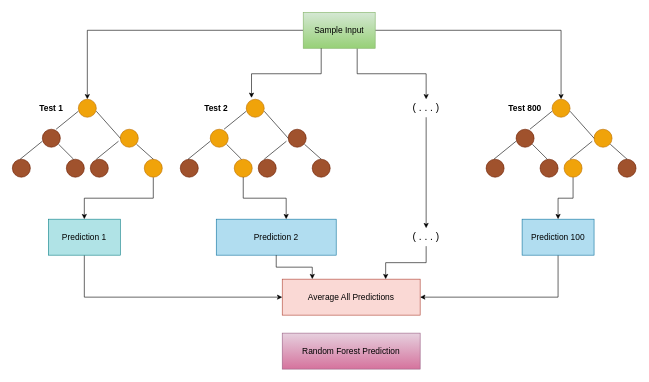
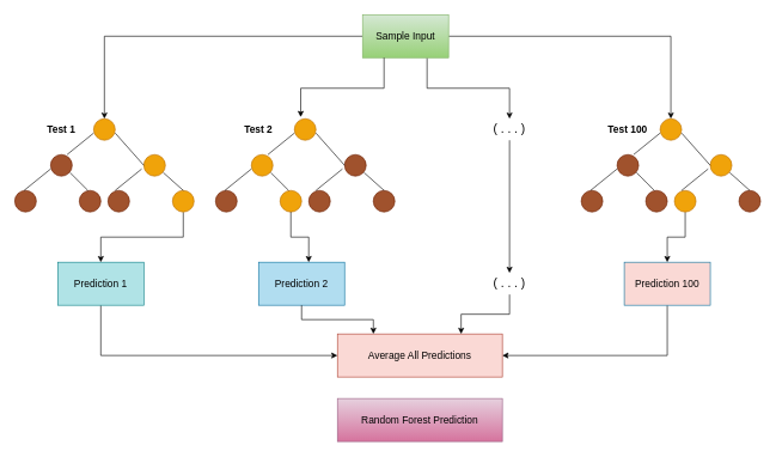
  <mxCell id="0" />
  <mxCell id="1" parent="0" />
  <mxCell id="2" value="&lt;font style=&quot;font-size: 14px;&quot;&gt;Random Forest Prediction&lt;/font&gt;" style="rounded=0;whiteSpace=wrap;html=1;fillColor=#e6d0de;gradientColor=#d5739d;strokeColor=#996185;" vertex="1" parent="1"><mxGeometry x="470" y="555" width="230" height="60" as="geometry" /></mxCell>
  <mxCell id="3" value="&lt;font style=&quot;font-size: 14px;&quot;&gt;Average All Predictions&lt;/font&gt;" style="rounded=0;whiteSpace=wrap;html=1;fillColor=#fad9d5;strokeColor=#ae4132;" vertex="1" parent="1"><mxGeometry x="470" y="465" width="230" height="60" as="geometry" /></mxCell>
  <mxCell id="4" style="edgeStyle=orthogonalEdgeStyle;rounded=0;orthogonalLoop=1;jettySize=auto;html=1;exitX=0.5;exitY=1;exitDx=0;exitDy=0;entryX=0;entryY=0.5;entryDx=0;entryDy=0;" edge="1" parent="1" source="5" target="3"><mxGeometry relative="1" as="geometry" /></mxCell>
  <mxCell id="5" value="&lt;font style=&quot;font-size: 14px;&quot;&gt;Prediction 1&lt;/font&gt;" style="rounded=0;whiteSpace=wrap;html=1;fillColor=#b0e3e6;strokeColor=#0e8088;" vertex="1" parent="1"><mxGeometry x="80" y="365" width="120" height="60" as="geometry" /></mxCell>
- <mxCell id="6" value="&lt;font style=&quot;font-size: 14px;&quot;&gt;Prediction 2&lt;/font&gt;" style="rounded=0;whiteSpace=wrap;html=1;fillColor=#b1ddf0;strokeColor=#10739e;" vertex="1" parent="1"><mxGeometry x="360" y="365" width="200" height="60" as="geometry" /></mxCell>
+ <mxCell id="6" value="&lt;font style=&quot;font-size: 14px;&quot;&gt;Prediction 2&lt;/font&gt;" style="rounded=0;whiteSpace=wrap;html=1;fillColor=#b1ddf0;strokeColor=#10739e;" vertex="1" parent="1"><mxGeometry x="360" y="365" width="120" height="60" as="geometry" /></mxCell>
  <mxCell id="7" style="edgeStyle=orthogonalEdgeStyle;rounded=0;orthogonalLoop=1;jettySize=auto;html=1;exitX=0.5;exitY=1;exitDx=0;exitDy=0;entryX=1;entryY=0.5;entryDx=0;entryDy=0;" edge="1" parent="1" source="8" target="3"><mxGeometry relative="1" as="geometry" /></mxCell>
- <mxCell id="8" value="&lt;font style=&quot;font-size: 14px;&quot;&gt;Prediction 100&lt;/font&gt;" style="rounded=0;whiteSpace=wrap;html=1;fillColor=#b1ddf0;strokeColor=#10739e;" vertex="1" parent="1"><mxGeometry x="870" y="365" width="120" height="60" as="geometry" /></mxCell>
+ <mxCell id="8" value="&lt;font style=&quot;font-size: 14px;&quot;&gt;Prediction 100&lt;/font&gt;" style="rounded=0;whiteSpace=wrap;html=1;fillColor=#fad9d5;strokeColor=#10739e;" vertex="1" parent="1"><mxGeometry x="870" y="365" width="120" height="60" as="geometry" /></mxCell>
  <mxCell id="9" style="edgeStyle=orthogonalEdgeStyle;rounded=0;orthogonalLoop=1;jettySize=auto;html=1;entryX=0.5;entryY=0;entryDx=0;entryDy=0;" edge="1" parent="1" source="12" target="45"><mxGeometry relative="1" as="geometry" /></mxCell>
  <mxCell id="10" style="edgeStyle=orthogonalEdgeStyle;rounded=0;orthogonalLoop=1;jettySize=auto;html=1;exitX=1;exitY=0.5;exitDx=0;exitDy=0;entryX=0.5;entryY=0;entryDx=0;entryDy=0;" edge="1" parent="1" source="12" target="18"><mxGeometry relative="1" as="geometry" /></mxCell>
  <mxCell id="11" style="edgeStyle=orthogonalEdgeStyle;rounded=0;orthogonalLoop=1;jettySize=auto;html=1;exitX=0.75;exitY=1;exitDx=0;exitDy=0;entryX=0.5;entryY=0;entryDx=0;entryDy=0;" edge="1" parent="1" source="12" target="56"><mxGeometry relative="1" as="geometry" /></mxCell>
  <mxCell id="12" value="&lt;font style=&quot;font-size: 14px;&quot;&gt;Sample Input&lt;/font&gt;" style="rounded=0;whiteSpace=wrap;html=1;fillColor=#d5e8d4;strokeColor=#82b366;gradientColor=#97d077;" vertex="1" parent="1"><mxGeometry x="505" y="20" width="120" height="60" as="geometry" /></mxCell>
  <mxCell id="13" style="edgeStyle=orthogonalEdgeStyle;rounded=0;orthogonalLoop=1;jettySize=auto;html=1;exitX=0.5;exitY=1;exitDx=0;exitDy=0;" edge="1" parent="1" source="14" target="8"><mxGeometry relative="1" as="geometry" /></mxCell>
  <mxCell id="14" value="" style="ellipse;whiteSpace=wrap;html=1;aspect=fixed;fillColor=#f0a30a;fontColor=#000000;strokeColor=#BD7000;" vertex="1" parent="1"><mxGeometry x="940" y="265" width="30" height="30" as="geometry" /></mxCell>
  <mxCell id="15" value="" style="ellipse;whiteSpace=wrap;html=1;aspect=fixed;fillColor=#f0a30a;fontColor=#000000;strokeColor=#BD7000;" vertex="1" parent="1"><mxGeometry x="990" y="215" width="30" height="30" as="geometry" /></mxCell>
  <mxCell id="16" value="" style="ellipse;whiteSpace=wrap;html=1;aspect=fixed;fillColor=#a0522d;fontColor=#ffffff;strokeColor=#6D1F00;" vertex="1" parent="1"><mxGeometry x="1030" y="265" width="30" height="30" as="geometry" /></mxCell>
  <mxCell id="17" value="" style="ellipse;whiteSpace=wrap;html=1;aspect=fixed;fillColor=#a0522d;fontColor=#ffffff;strokeColor=#6D1F00;" vertex="1" parent="1"><mxGeometry x="860" y="215" width="30" height="30" as="geometry" /></mxCell>
  <mxCell id="18" value="" style="ellipse;whiteSpace=wrap;html=1;aspect=fixed;fillColor=#f0a30a;fontColor=#000000;strokeColor=#BD7000;" vertex="1" parent="1"><mxGeometry x="920" y="165" width="30" height="30" as="geometry" /></mxCell>
  <mxCell id="19" value="" style="ellipse;whiteSpace=wrap;html=1;aspect=fixed;fillColor=#a0522d;fontColor=#ffffff;strokeColor=#6D1F00;" vertex="1" parent="1"><mxGeometry x="900" y="265" width="30" height="30" as="geometry" /></mxCell>
  <mxCell id="20" value="" style="ellipse;whiteSpace=wrap;html=1;aspect=fixed;fillColor=#a0522d;fontColor=#ffffff;strokeColor=#6D1F00;" vertex="1" parent="1"><mxGeometry x="810" y="265" width="30" height="30" as="geometry" /></mxCell>
  <mxCell id="21" value="" style="endArrow=none;html=1;rounded=0;" edge="1" parent="1"><mxGeometry width="50" height="50" relative="1" as="geometry"><mxPoint x="883" y="215" as="sourcePoint" /><mxPoint x="920" y="185" as="targetPoint" /></mxGeometry></mxCell>
  <mxCell id="22" value="" style="endArrow=none;html=1;rounded=0;" edge="1" parent="1"><mxGeometry width="50" height="50" relative="1" as="geometry"><mxPoint x="823" y="265" as="sourcePoint" /><mxPoint x="860" y="235" as="targetPoint" /></mxGeometry></mxCell>
  <mxCell id="23" value="" style="endArrow=none;html=1;rounded=0;" edge="1" parent="1"><mxGeometry width="50" height="50" relative="1" as="geometry"><mxPoint x="950" y="265" as="sourcePoint" /><mxPoint x="987" y="235" as="targetPoint" /></mxGeometry></mxCell>
  <mxCell id="24" value="" style="endArrow=none;html=1;rounded=0;exitX=0;exitY=0.5;exitDx=0;exitDy=0;" edge="1" parent="1" source="15"><mxGeometry width="50" height="50" relative="1" as="geometry"><mxPoint x="980" y="225" as="sourcePoint" /><mxPoint x="950" y="185" as="targetPoint" /></mxGeometry></mxCell>
  <mxCell id="25" value="" style="endArrow=none;html=1;rounded=0;exitX=0.5;exitY=0;exitDx=0;exitDy=0;" edge="1" parent="1" source="16"><mxGeometry width="50" height="50" relative="1" as="geometry"><mxPoint x="1040" y="275" as="sourcePoint" /><mxPoint x="1017" y="240" as="targetPoint" /></mxGeometry></mxCell>
  <mxCell id="26" value="" style="endArrow=none;html=1;rounded=0;exitX=0.5;exitY=0;exitDx=0;exitDy=0;" edge="1" parent="1"><mxGeometry width="50" height="50" relative="1" as="geometry"><mxPoint x="912" y="265" as="sourcePoint" /><mxPoint x="887" y="240" as="targetPoint" /></mxGeometry></mxCell>
  <mxCell id="27" value="" style="ellipse;whiteSpace=wrap;html=1;aspect=fixed;fillColor=#a0522d;fontColor=#ffffff;strokeColor=#6D1F00;" vertex="1" parent="1"><mxGeometry x="430" y="265" width="30" height="30" as="geometry" /></mxCell>
  <mxCell id="28" value="" style="ellipse;whiteSpace=wrap;html=1;aspect=fixed;fillColor=#a0522d;fontColor=#ffffff;strokeColor=#6D1F00;" vertex="1" parent="1"><mxGeometry x="480" y="215" width="30" height="30" as="geometry" /></mxCell>
  <mxCell id="29" value="" style="ellipse;whiteSpace=wrap;html=1;aspect=fixed;fillColor=#a0522d;fontColor=#ffffff;strokeColor=#6D1F00;" vertex="1" parent="1"><mxGeometry x="520" y="265" width="30" height="30" as="geometry" /></mxCell>
  <mxCell id="30" value="" style="ellipse;whiteSpace=wrap;html=1;aspect=fixed;fillColor=#f0a30a;fontColor=#000000;strokeColor=#BD7000;" vertex="1" parent="1"><mxGeometry x="350" y="215" width="30" height="30" as="geometry" /></mxCell>
  <mxCell id="31" value="" style="ellipse;whiteSpace=wrap;html=1;aspect=fixed;fillColor=#f0a30a;fontColor=#000000;strokeColor=#BD7000;" vertex="1" parent="1"><mxGeometry x="410" y="165" width="30" height="30" as="geometry" /></mxCell>
  <mxCell id="32" value="" style="ellipse;whiteSpace=wrap;html=1;aspect=fixed;fillColor=#f0a30a;fontColor=#000000;strokeColor=#BD7000;" vertex="1" parent="1"><mxGeometry x="390" y="265" width="30" height="30" as="geometry" /></mxCell>
  <mxCell id="33" value="" style="ellipse;whiteSpace=wrap;html=1;aspect=fixed;fillColor=#a0522d;fontColor=#ffffff;strokeColor=#6D1F00;" vertex="1" parent="1"><mxGeometry x="300" y="265" width="30" height="30" as="geometry" /></mxCell>
  <mxCell id="34" value="" style="endArrow=none;html=1;rounded=0;" edge="1" parent="1"><mxGeometry width="50" height="50" relative="1" as="geometry"><mxPoint x="373" y="215" as="sourcePoint" /><mxPoint x="410" y="185" as="targetPoint" /></mxGeometry></mxCell>
  <mxCell id="35" value="" style="endArrow=none;html=1;rounded=0;" edge="1" parent="1"><mxGeometry width="50" height="50" relative="1" as="geometry"><mxPoint x="313" y="265" as="sourcePoint" /><mxPoint x="350" y="235" as="targetPoint" /></mxGeometry></mxCell>
  <mxCell id="36" value="" style="endArrow=none;html=1;rounded=0;" edge="1" parent="1"><mxGeometry width="50" height="50" relative="1" as="geometry"><mxPoint x="440" y="265" as="sourcePoint" /><mxPoint x="477" y="235" as="targetPoint" /></mxGeometry></mxCell>
  <mxCell id="37" value="" style="endArrow=none;html=1;rounded=0;exitX=0;exitY=0.5;exitDx=0;exitDy=0;" edge="1" parent="1" source="28"><mxGeometry width="50" height="50" relative="1" as="geometry"><mxPoint x="470" y="225" as="sourcePoint" /><mxPoint x="440" y="185" as="targetPoint" /></mxGeometry></mxCell>
  <mxCell id="38" value="" style="endArrow=none;html=1;rounded=0;exitX=0.5;exitY=0;exitDx=0;exitDy=0;" edge="1" parent="1" source="29"><mxGeometry width="50" height="50" relative="1" as="geometry"><mxPoint x="530" y="275" as="sourcePoint" /><mxPoint x="507" y="240" as="targetPoint" /></mxGeometry></mxCell>
  <mxCell id="39" value="" style="endArrow=none;html=1;rounded=0;exitX=0.5;exitY=0;exitDx=0;exitDy=0;" edge="1" parent="1"><mxGeometry width="50" height="50" relative="1" as="geometry"><mxPoint x="402" y="265" as="sourcePoint" /><mxPoint x="377" y="240" as="targetPoint" /></mxGeometry></mxCell>
  <mxCell id="40" value="" style="ellipse;whiteSpace=wrap;html=1;aspect=fixed;fillColor=#a0522d;fontColor=#ffffff;strokeColor=#6D1F00;" vertex="1" parent="1"><mxGeometry x="150" y="265" width="30" height="30" as="geometry" /></mxCell>
  <mxCell id="41" value="" style="ellipse;whiteSpace=wrap;html=1;aspect=fixed;fillColor=#f0a30a;fontColor=#000000;strokeColor=#BD7000;" vertex="1" parent="1"><mxGeometry x="200" y="215" width="30" height="30" as="geometry" /></mxCell>
  <mxCell id="42" style="edgeStyle=orthogonalEdgeStyle;rounded=0;orthogonalLoop=1;jettySize=auto;html=1;exitX=0.5;exitY=1;exitDx=0;exitDy=0;" edge="1" parent="1" source="43" target="5"><mxGeometry relative="1" as="geometry" /></mxCell>
  <mxCell id="43" value="" style="ellipse;whiteSpace=wrap;html=1;aspect=fixed;fillColor=#f0a30a;fontColor=#000000;strokeColor=#BD7000;" vertex="1" parent="1"><mxGeometry x="240" y="265" width="30" height="30" as="geometry" /></mxCell>
  <mxCell id="44" value="" style="ellipse;whiteSpace=wrap;html=1;aspect=fixed;fillColor=#a0522d;fontColor=#ffffff;strokeColor=#6D1F00;" vertex="1" parent="1"><mxGeometry x="70" y="215" width="30" height="30" as="geometry" /></mxCell>
  <mxCell id="45" value="" style="ellipse;whiteSpace=wrap;html=1;aspect=fixed;fillColor=#f0a30a;fontColor=#000000;strokeColor=#BD7000;" vertex="1" parent="1"><mxGeometry x="130" y="165" width="30" height="30" as="geometry" /></mxCell>
  <mxCell id="46" value="" style="ellipse;whiteSpace=wrap;html=1;aspect=fixed;fillColor=#a0522d;fontColor=#ffffff;strokeColor=#6D1F00;" vertex="1" parent="1"><mxGeometry x="110" y="265" width="30" height="30" as="geometry" /></mxCell>
  <mxCell id="47" value="" style="ellipse;whiteSpace=wrap;html=1;aspect=fixed;fillColor=#a0522d;fontColor=#ffffff;strokeColor=#6D1F00;" vertex="1" parent="1"><mxGeometry x="20" y="265" width="30" height="30" as="geometry" /></mxCell>
  <mxCell id="48" value="" style="endArrow=none;html=1;rounded=0;" edge="1" parent="1"><mxGeometry width="50" height="50" relative="1" as="geometry"><mxPoint x="93" y="215" as="sourcePoint" /><mxPoint x="130" y="185" as="targetPoint" /></mxGeometry></mxCell>
  <mxCell id="49" value="" style="endArrow=none;html=1;rounded=0;" edge="1" parent="1"><mxGeometry width="50" height="50" relative="1" as="geometry"><mxPoint x="33" y="265" as="sourcePoint" /><mxPoint x="70" y="235" as="targetPoint" /></mxGeometry></mxCell>
  <mxCell id="50" value="" style="endArrow=none;html=1;rounded=0;" edge="1" parent="1"><mxGeometry width="50" height="50" relative="1" as="geometry"><mxPoint x="160" y="265" as="sourcePoint" /><mxPoint x="197" y="235" as="targetPoint" /></mxGeometry></mxCell>
  <mxCell id="51" value="" style="endArrow=none;html=1;rounded=0;exitX=0;exitY=0.5;exitDx=0;exitDy=0;" edge="1" parent="1" source="41"><mxGeometry width="50" height="50" relative="1" as="geometry"><mxPoint x="190" y="225" as="sourcePoint" /><mxPoint x="160" y="185" as="targetPoint" /></mxGeometry></mxCell>
  <mxCell id="52" value="" style="endArrow=none;html=1;rounded=0;exitX=0.5;exitY=0;exitDx=0;exitDy=0;" edge="1" parent="1" source="43"><mxGeometry width="50" height="50" relative="1" as="geometry"><mxPoint x="250" y="275" as="sourcePoint" /><mxPoint x="227" y="240" as="targetPoint" /></mxGeometry></mxCell>
  <mxCell id="53" value="" style="endArrow=none;html=1;rounded=0;exitX=0.5;exitY=0;exitDx=0;exitDy=0;" edge="1" parent="1"><mxGeometry width="50" height="50" relative="1" as="geometry"><mxPoint x="122" y="265" as="sourcePoint" /><mxPoint x="97" y="240" as="targetPoint" /></mxGeometry></mxCell>
  <mxCell id="54" style="edgeStyle=orthogonalEdgeStyle;rounded=0;orthogonalLoop=1;jettySize=auto;html=1;exitX=0.25;exitY=1;exitDx=0;exitDy=0;entryX=0.293;entryY=-0.078;entryDx=0;entryDy=0;entryPerimeter=0;" edge="1" parent="1" source="12" target="31"><mxGeometry relative="1" as="geometry" /></mxCell>
  <mxCell id="55" style="edgeStyle=orthogonalEdgeStyle;rounded=0;orthogonalLoop=1;jettySize=auto;html=1;exitX=0.5;exitY=1;exitDx=0;exitDy=0;entryX=0.5;entryY=0;entryDx=0;entryDy=0;" edge="1" parent="1" source="56" target="58"><mxGeometry relative="1" as="geometry" /></mxCell>
  <mxCell id="56" value="&lt;font style=&quot;font-size: 17px;&quot;&gt;( . . . )&lt;/font&gt;" style="text;html=1;align=center;verticalAlign=middle;whiteSpace=wrap;rounded=0;" vertex="1" parent="1"><mxGeometry x="680" y="165" width="60" height="30" as="geometry" /></mxCell>
  <mxCell id="57" style="edgeStyle=orthogonalEdgeStyle;rounded=0;orthogonalLoop=1;jettySize=auto;html=1;exitX=0.5;exitY=1;exitDx=0;exitDy=0;entryX=0.75;entryY=0;entryDx=0;entryDy=0;" edge="1" parent="1" source="58" target="3"><mxGeometry relative="1" as="geometry" /></mxCell>
  <mxCell id="58" value="&lt;font style=&quot;font-size: 17px;&quot;&gt;( . . . )&lt;/font&gt;" style="text;html=1;align=center;verticalAlign=middle;whiteSpace=wrap;rounded=0;" vertex="1" parent="1"><mxGeometry x="680" y="380" width="60" height="30" as="geometry" /></mxCell>
  <mxCell id="59" style="edgeStyle=orthogonalEdgeStyle;rounded=0;orthogonalLoop=1;jettySize=auto;html=1;exitX=0.5;exitY=1;exitDx=0;exitDy=0;entryX=0.583;entryY=0;entryDx=0;entryDy=0;entryPerimeter=0;" edge="1" parent="1" source="32" target="6"><mxGeometry relative="1" as="geometry" /></mxCell>
  <mxCell id="60" style="edgeStyle=orthogonalEdgeStyle;rounded=0;orthogonalLoop=1;jettySize=auto;html=1;exitX=0.5;exitY=1;exitDx=0;exitDy=0;" edge="1" parent="1" source="5" target="5"><mxGeometry relative="1" as="geometry" /></mxCell>
  <mxCell id="61" style="edgeStyle=orthogonalEdgeStyle;rounded=0;orthogonalLoop=1;jettySize=auto;html=1;exitX=0.5;exitY=1;exitDx=0;exitDy=0;entryX=0.218;entryY=-0.002;entryDx=0;entryDy=0;entryPerimeter=0;" edge="1" parent="1" source="6" target="3"><mxGeometry relative="1" as="geometry" /></mxCell>
  <mxCell id="62" value="&lt;font style=&quot;font-size: 14px;&quot;&gt;&lt;b&gt;Test 1&lt;/b&gt;&lt;/font&gt;" style="text;html=1;align=center;verticalAlign=middle;whiteSpace=wrap;rounded=0;" vertex="1" parent="1"><mxGeometry x="55" y="165" width="60" height="30" as="geometry" /></mxCell>
  <mxCell id="63" value="&lt;font style=&quot;font-size: 14px;&quot;&gt;&lt;b&gt;Test 2&lt;/b&gt;&lt;/font&gt;" style="text;html=1;align=center;verticalAlign=middle;whiteSpace=wrap;rounded=0;" vertex="1" parent="1"><mxGeometry x="330" y="165" width="60" height="30" as="geometry" /></mxCell>
- <mxCell id="64" value="&lt;font style=&quot;font-size: 14px;&quot;&gt;&lt;b&gt;Test 800&lt;/b&gt;&lt;/font&gt;" style="text;html=1;align=center;verticalAlign=middle;whiteSpace=wrap;rounded=0;" vertex="1" parent="1"><mxGeometry x="845" y="165" width="60" height="30" as="geometry" /></mxCell>
+ <mxCell id="64" value="&lt;font style=&quot;font-size: 14px;&quot;&gt;&lt;b&gt;Test 100&lt;/b&gt;&lt;/font&gt;" style="text;html=1;align=center;verticalAlign=middle;whiteSpace=wrap;rounded=0;" vertex="1" parent="1"><mxGeometry x="845" y="165" width="60" height="30" as="geometry" /></mxCell>
